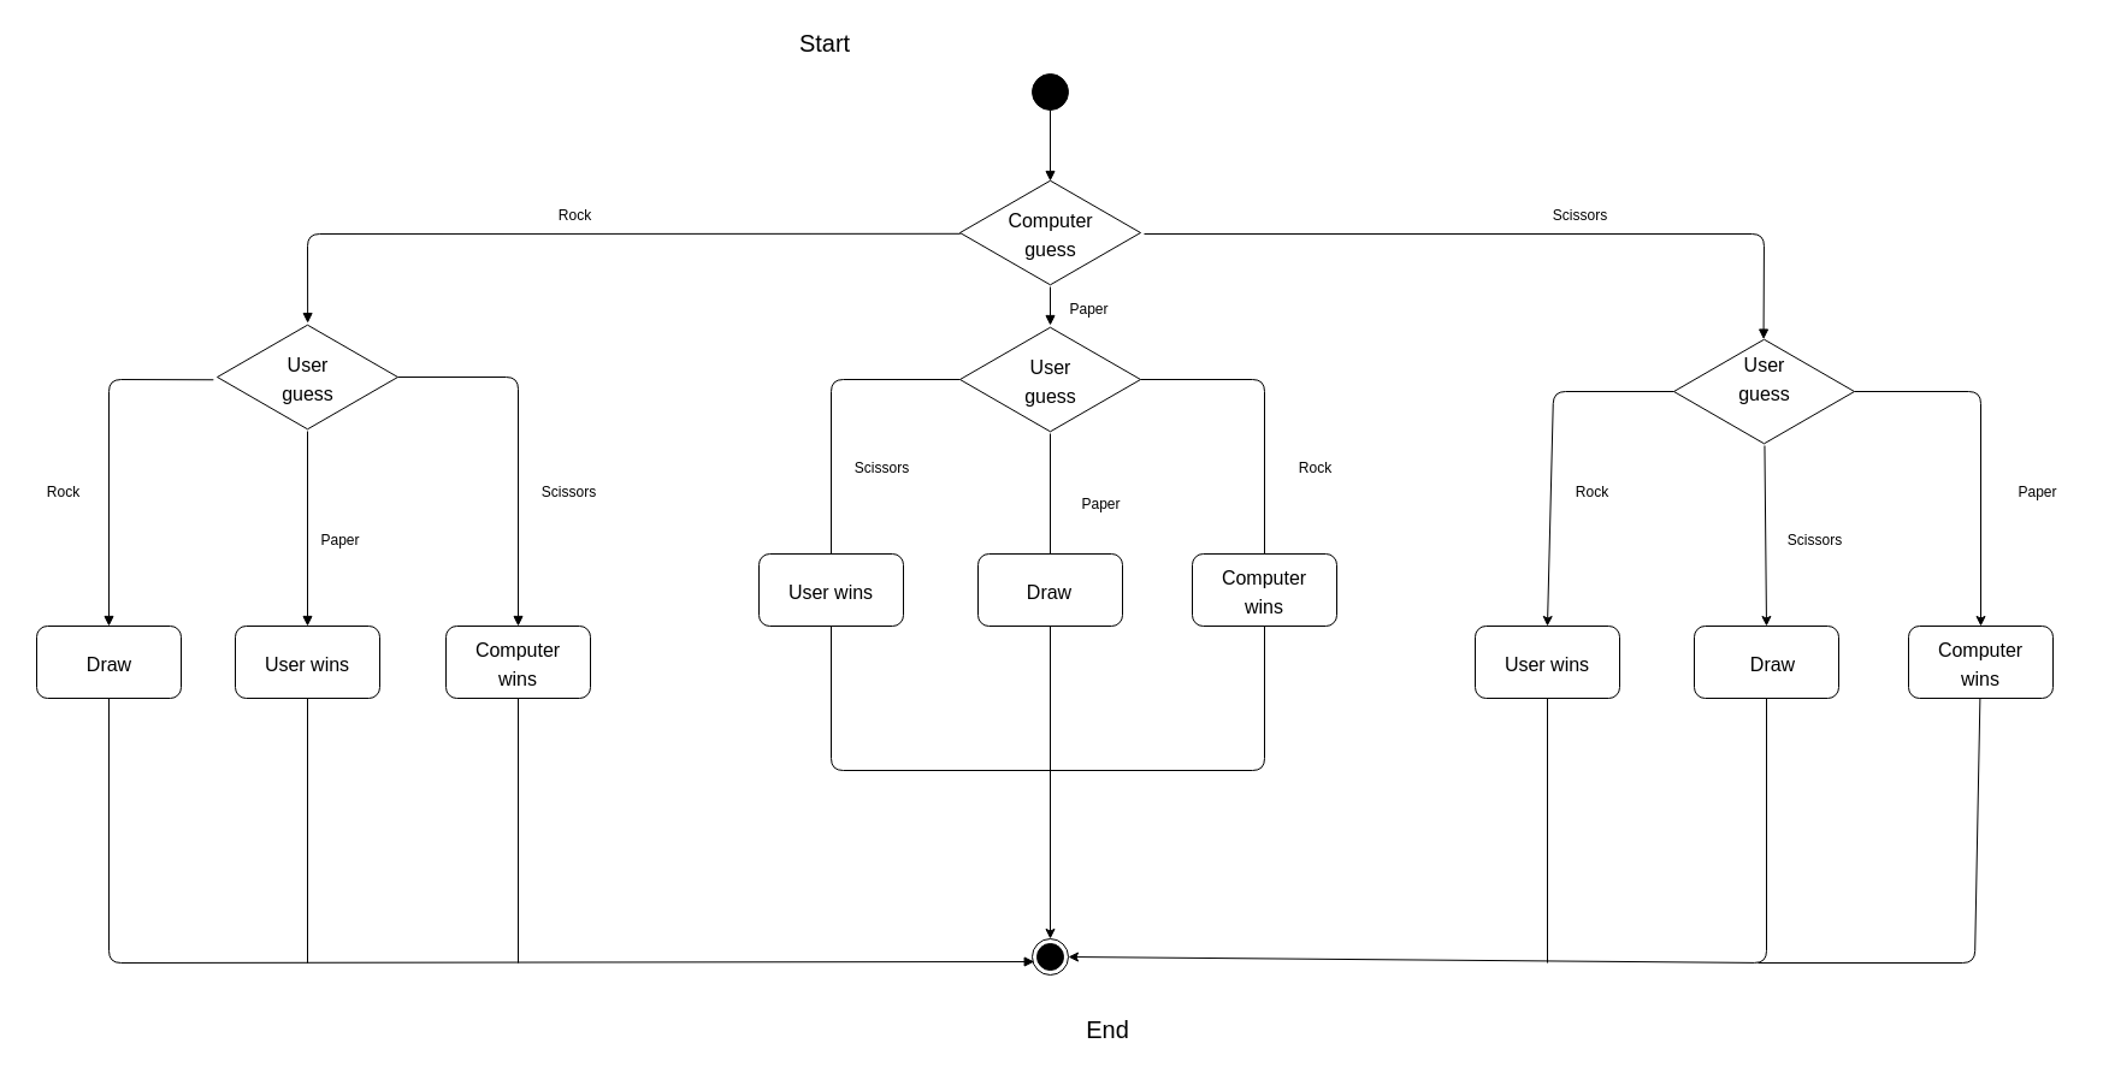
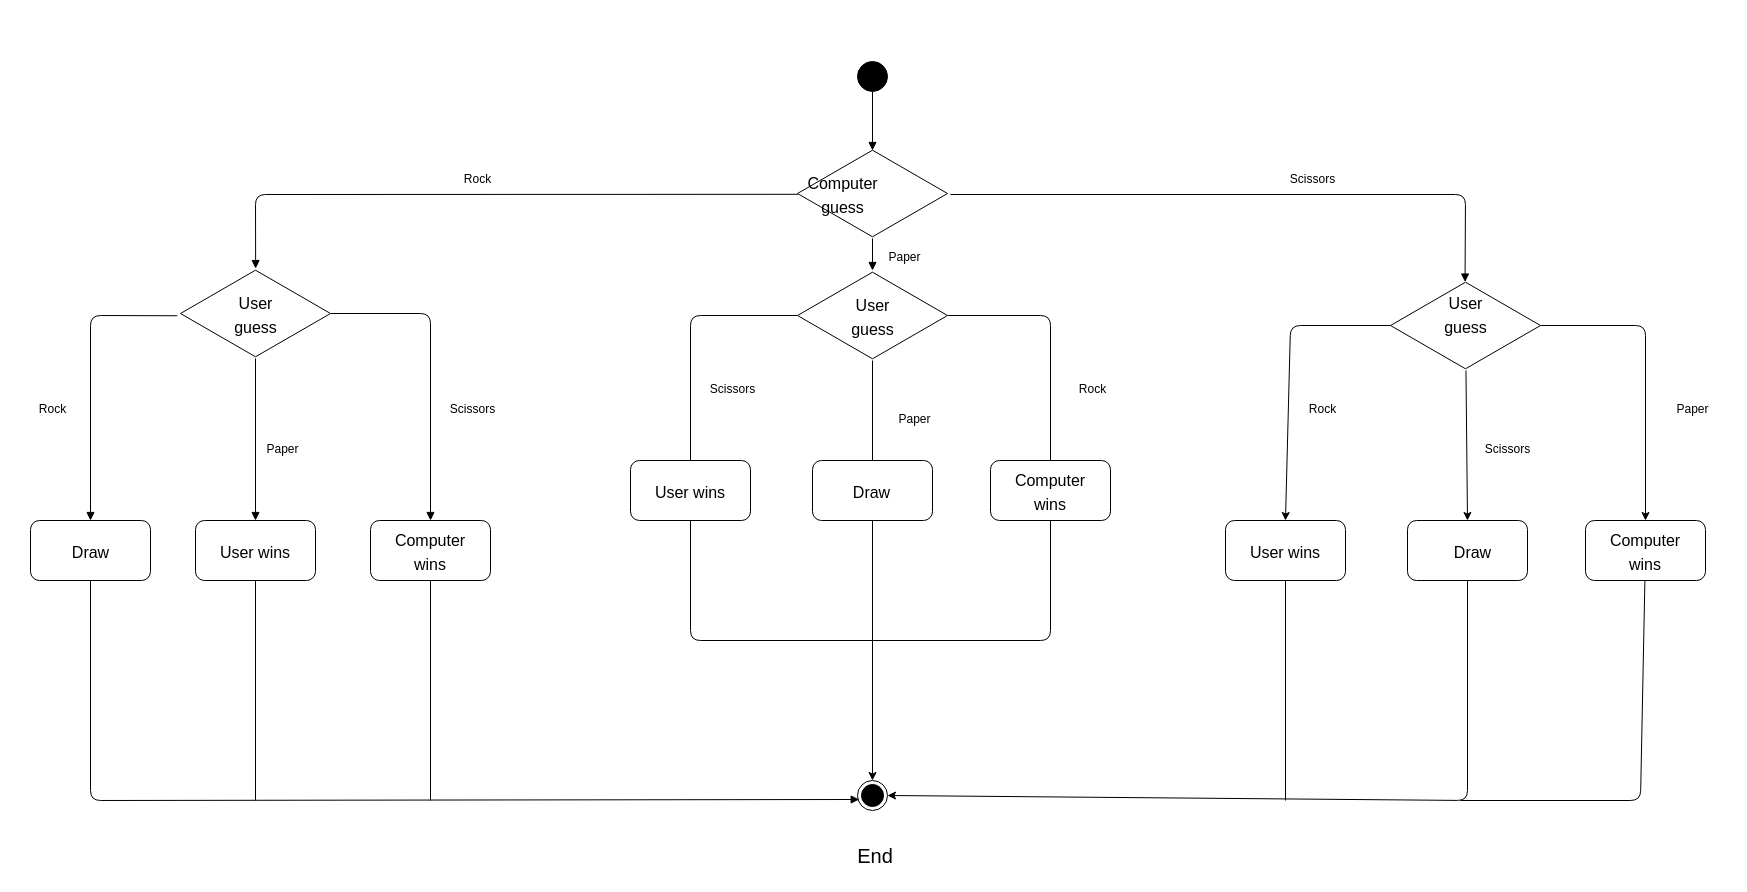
  <mxCell id="0" />
  <mxCell id="1" parent="0" />
  <mxCell id="2" style="edgeStyle=none;html=1;fontSize=12;fontColor=#FFFF99;endArrow=classic;endFill=1;entryX=0.5;entryY=0;entryDx=0;entryDy=0;" edge="1" parent="1" source="5" target="55"><mxGeometry relative="1" as="geometry"><mxPoint x="1467" y="510" as="targetPoint" /></mxGeometry></mxCell>
  <mxCell id="3" style="edgeStyle=none;html=1;entryX=0.5;entryY=0;entryDx=0;entryDy=0;fontSize=12;fontColor=#FFFF99;endArrow=classic;endFill=1;" edge="1" parent="1" source="5" target="59"><mxGeometry relative="1" as="geometry"><Array as="points"><mxPoint x="1645" y="325" /></Array></mxGeometry></mxCell>
  <mxCell id="4" style="edgeStyle=none;html=1;entryX=0.5;entryY=0;entryDx=0;entryDy=0;fontSize=12;fontColor=#FFFF99;endArrow=classic;endFill=1;" edge="1" parent="1" source="5" target="57"><mxGeometry relative="1" as="geometry"><Array as="points"><mxPoint x="1290" y="325" /></Array></mxGeometry></mxCell>
  <mxCell id="5" value="" style="html=1;whiteSpace=wrap;aspect=fixed;shape=isoRectangle;fontSize=20;" vertex="1" parent="1"><mxGeometry x="1390" y="280" width="150" height="90" as="geometry" /></mxCell>
  <mxCell id="6" style="edgeStyle=none;html=1;exitX=0.5;exitY=1;exitDx=0;exitDy=0;fontSize=20;endArrow=block;endFill=1;" edge="1" parent="1" source="7"><mxGeometry relative="1" as="geometry"><mxPoint x="872" y="150" as="targetPoint" /></mxGeometry></mxCell>
  <mxCell id="7" value="" style="ellipse;fillColor=strokeColor;" vertex="1" parent="1"><mxGeometry x="857" y="61" width="30" height="30" as="geometry" /></mxCell>
- <mxCell id="8" value="Start" style="text;html=1;strokeColor=none;fillColor=none;align=center;verticalAlign=middle;whiteSpace=wrap;rounded=0;fontSize=20;" vertex="1" parent="1"><mxGeometry x="655" y="20" width="60" height="30" as="geometry" /></mxCell>
  <mxCell id="9" style="edgeStyle=none;html=1;entryX=0.5;entryY=0;entryDx=0;entryDy=0;entryPerimeter=0;fontSize=16;endArrow=block;endFill=1;" edge="1" parent="1" source="12" target="17"><mxGeometry relative="1" as="geometry" /></mxCell>
  <mxCell id="10" style="edgeStyle=none;html=1;fontSize=12;endArrow=block;endFill=1;exitX=0.002;exitY=0.509;exitDx=0;exitDy=0;exitPerimeter=0;entryX=0.501;entryY=0.001;entryDx=0;entryDy=0;entryPerimeter=0;" edge="1" parent="1" source="12" target="23"><mxGeometry relative="1" as="geometry"><mxPoint x="370" y="260" as="targetPoint" /><Array as="points"><mxPoint x="255" y="194" /></Array></mxGeometry></mxCell>
  <mxCell id="11" style="edgeStyle=none;html=1;entryX=0.497;entryY=0.017;entryDx=0;entryDy=0;entryPerimeter=0;fontSize=12;endArrow=block;endFill=1;" edge="1" parent="1" target="5"><mxGeometry relative="1" as="geometry"><mxPoint x="950" y="194" as="sourcePoint" /><Array as="points"><mxPoint x="1465" y="194" /></Array></mxGeometry></mxCell>
  <mxCell id="12" value="" style="html=1;whiteSpace=wrap;aspect=fixed;shape=isoRectangle;fontSize=20;" vertex="1" parent="1"><mxGeometry x="797" y="148" width="150" height="90" as="geometry" /></mxCell>
- <mxCell id="13" value="&lt;font style=&quot;font-size: 16px;&quot;&gt;Computer guess&lt;/font&gt;" style="text;html=1;strokeColor=none;fillColor=none;align=center;verticalAlign=middle;whiteSpace=wrap;rounded=0;fontSize=20;" vertex="1" parent="1"><mxGeometry x="839.5" y="178" width="65" height="30" as="geometry" /></mxCell>
+ <mxCell id="13" value="&lt;font style=&quot;font-size: 16px;&quot;&gt;Computer guess&lt;/font&gt;" style="text;html=1;strokeColor=none;fillColor=none;align=center;verticalAlign=middle;whiteSpace=wrap;rounded=0;fontSize=20;" vertex="1" parent="1"><mxGeometry x="809.5" y="178" width="65" height="30" as="geometry" /></mxCell>
  <mxCell id="14" style="edgeStyle=none;html=1;entryX=0.5;entryY=0;entryDx=0;entryDy=0;fontSize=12;fontColor=#FFFF99;endArrow=none;endFill=0;" edge="1" parent="1" source="17" target="45"><mxGeometry relative="1" as="geometry"><Array as="points"><mxPoint x="690" y="315" /></Array></mxGeometry></mxCell>
  <mxCell id="15" style="edgeStyle=none;html=1;entryX=0.5;entryY=0;entryDx=0;entryDy=0;fontSize=12;fontColor=#FFFF99;endArrow=none;endFill=0;" edge="1" parent="1" source="17" target="43"><mxGeometry relative="1" as="geometry" /></mxCell>
  <mxCell id="16" style="edgeStyle=none;html=1;entryX=0.5;entryY=0;entryDx=0;entryDy=0;fontSize=12;fontColor=#FFFF99;endArrow=none;endFill=0;" edge="1" parent="1" source="17" target="47"><mxGeometry relative="1" as="geometry"><Array as="points"><mxPoint x="1050" y="315" /></Array></mxGeometry></mxCell>
  <mxCell id="17" value="" style="html=1;whiteSpace=wrap;aspect=fixed;shape=isoRectangle;fontSize=20;" vertex="1" parent="1"><mxGeometry x="797" y="270" width="150" height="90" as="geometry" /></mxCell>
  <mxCell id="18" value="&lt;font style=&quot;font-size: 12px;&quot;&gt;Paper&lt;/font&gt;" style="text;html=1;strokeColor=none;fillColor=none;align=center;verticalAlign=middle;whiteSpace=wrap;rounded=0;fontSize=20;" vertex="1" parent="1"><mxGeometry x="872" y="238" width="65" height="30" as="geometry" /></mxCell>
  <mxCell id="19" value="&lt;font style=&quot;font-size: 16px;&quot;&gt;User guess&lt;/font&gt;" style="text;html=1;strokeColor=none;fillColor=none;align=center;verticalAlign=middle;whiteSpace=wrap;rounded=0;fontSize=20;" vertex="1" parent="1"><mxGeometry x="839.5" y="300" width="65" height="30" as="geometry" /></mxCell>
  <mxCell id="20" style="edgeStyle=none;html=1;entryX=0.5;entryY=0;entryDx=0;entryDy=0;fontSize=12;endArrow=block;endFill=1;exitX=-0.021;exitY=0.525;exitDx=0;exitDy=0;exitPerimeter=0;" edge="1" parent="1" source="23" target="31"><mxGeometry relative="1" as="geometry"><Array as="points"><mxPoint x="90" y="315" /></Array></mxGeometry></mxCell>
  <mxCell id="21" style="edgeStyle=none;html=1;entryX=0.5;entryY=0;entryDx=0;entryDy=0;fontSize=12;endArrow=block;endFill=1;" edge="1" parent="1" source="23" target="29"><mxGeometry relative="1" as="geometry" /></mxCell>
  <mxCell id="22" style="edgeStyle=none;html=1;entryX=0.5;entryY=0;entryDx=0;entryDy=0;fontSize=12;endArrow=block;endFill=1;" edge="1" parent="1" source="23" target="32"><mxGeometry relative="1" as="geometry"><Array as="points"><mxPoint x="430" y="313" /></Array></mxGeometry></mxCell>
  <mxCell id="23" value="" style="html=1;whiteSpace=wrap;aspect=fixed;shape=isoRectangle;fontSize=20;" vertex="1" parent="1"><mxGeometry x="180" y="268" width="150" height="90" as="geometry" /></mxCell>
  <mxCell id="24" value="&lt;font style=&quot;font-size: 16px;&quot;&gt;User guess&lt;/font&gt;" style="text;html=1;strokeColor=none;fillColor=none;align=center;verticalAlign=middle;whiteSpace=wrap;rounded=0;fontSize=20;" vertex="1" parent="1"><mxGeometry x="222.5" y="298" width="65" height="30" as="geometry" /></mxCell>
  <mxCell id="25" value="&lt;font style=&quot;font-size: 16px;&quot;&gt;User guess&lt;/font&gt;" style="text;html=1;strokeColor=none;fillColor=none;align=center;verticalAlign=middle;whiteSpace=wrap;rounded=0;fontSize=20;" vertex="1" parent="1"><mxGeometry x="1432.5" y="298" width="65" height="30" as="geometry" /></mxCell>
  <mxCell id="26" value="&lt;font style=&quot;font-size: 12px;&quot;&gt;Rock&lt;/font&gt;" style="text;html=1;strokeColor=none;fillColor=none;align=center;verticalAlign=middle;whiteSpace=wrap;rounded=0;fontSize=20;" vertex="1" parent="1"><mxGeometry x="445" y="160" width="65" height="30" as="geometry" /></mxCell>
  <mxCell id="27" value="&lt;font style=&quot;font-size: 12px;&quot;&gt;Scissors&lt;/font&gt;" style="text;html=1;strokeColor=none;fillColor=none;align=center;verticalAlign=middle;whiteSpace=wrap;rounded=0;fontSize=20;" vertex="1" parent="1"><mxGeometry x="1280" y="160" width="65" height="30" as="geometry" /></mxCell>
  <mxCell id="28" style="edgeStyle=none;html=1;exitX=0.5;exitY=1;exitDx=0;exitDy=0;fontSize=12;endArrow=none;endFill=0;" edge="1" parent="1" source="29"><mxGeometry relative="1" as="geometry"><mxPoint x="255" y="800" as="targetPoint" /></mxGeometry></mxCell>
  <mxCell id="29" value="" style="rounded=1;whiteSpace=wrap;html=1;fontSize=12;gradientColor=none;" vertex="1" parent="1"><mxGeometry x="195" y="520" width="120" height="60" as="geometry" /></mxCell>
  <mxCell id="30" style="edgeStyle=none;html=1;entryX=0.057;entryY=0.633;entryDx=0;entryDy=0;entryPerimeter=0;fontSize=12;endArrow=block;endFill=1;exitX=0.5;exitY=1;exitDx=0;exitDy=0;" edge="1" parent="1" source="31" target="40"><mxGeometry relative="1" as="geometry"><Array as="points"><mxPoint x="90" y="800" /></Array></mxGeometry></mxCell>
  <mxCell id="31" value="" style="rounded=1;whiteSpace=wrap;html=1;fontSize=12;gradientColor=none;" vertex="1" parent="1"><mxGeometry x="30" y="520" width="120" height="60" as="geometry" /></mxCell>
  <mxCell id="32" value="" style="rounded=1;whiteSpace=wrap;html=1;fontSize=12;gradientColor=none;" vertex="1" parent="1"><mxGeometry x="370" y="520" width="120" height="60" as="geometry" /></mxCell>
  <mxCell id="33" value="&lt;span style=&quot;font-size: 16px;&quot;&gt;Draw&lt;/span&gt;" style="text;html=1;strokeColor=none;fillColor=none;align=center;verticalAlign=middle;whiteSpace=wrap;rounded=0;fontSize=20;" vertex="1" parent="1"><mxGeometry x="57.5" y="535" width="65" height="30" as="geometry" /></mxCell>
  <mxCell id="34" value="&lt;span style=&quot;font-size: 16px;&quot;&gt;User wins&lt;/span&gt;" style="text;html=1;strokeColor=none;fillColor=none;align=center;verticalAlign=middle;whiteSpace=wrap;rounded=0;fontSize=20;" vertex="1" parent="1"><mxGeometry x="211.25" y="535" width="87.5" height="30" as="geometry" /></mxCell>
  <mxCell id="35" style="edgeStyle=none;html=1;fontSize=12;endArrow=none;endFill=0;exitX=0.5;exitY=1;exitDx=0;exitDy=0;" edge="1" parent="1" source="32"><mxGeometry relative="1" as="geometry"><mxPoint x="430" y="800" as="targetPoint" /><mxPoint x="430" y="590" as="sourcePoint" /></mxGeometry></mxCell>
  <mxCell id="36" value="&lt;span style=&quot;font-size: 16px;&quot;&gt;Computer wins&lt;/span&gt;" style="text;html=1;strokeColor=none;fillColor=none;align=center;verticalAlign=middle;whiteSpace=wrap;rounded=0;fontSize=20;" vertex="1" parent="1"><mxGeometry x="386.25" y="535" width="87.5" height="30" as="geometry" /></mxCell>
  <mxCell id="37" value="&lt;font style=&quot;font-size: 12px;&quot;&gt;Rock&lt;/font&gt;" style="text;html=1;strokeColor=none;fillColor=none;align=center;verticalAlign=middle;whiteSpace=wrap;rounded=0;fontSize=20;" vertex="1" parent="1"><mxGeometry x="20" y="390" width="65" height="30" as="geometry" /></mxCell>
  <mxCell id="38" value="&lt;font style=&quot;font-size: 12px;&quot;&gt;Paper&lt;/font&gt;" style="text;html=1;strokeColor=none;fillColor=none;align=center;verticalAlign=middle;whiteSpace=wrap;rounded=0;fontSize=20;" vertex="1" parent="1"><mxGeometry x="250" y="430" width="65" height="30" as="geometry" /></mxCell>
  <mxCell id="39" value="&lt;font style=&quot;font-size: 12px;&quot;&gt;Scissors&lt;/font&gt;" style="text;html=1;strokeColor=none;fillColor=none;align=center;verticalAlign=middle;whiteSpace=wrap;rounded=0;fontSize=20;" vertex="1" parent="1"><mxGeometry x="440" y="390" width="65" height="30" as="geometry" /></mxCell>
  <mxCell id="40" value="" style="ellipse;html=1;shape=endState;fillColor=strokeColor;fontSize=12;" vertex="1" parent="1"><mxGeometry x="857" y="780" width="30" height="30" as="geometry" /></mxCell>
- <mxCell id="41" value="End" style="text;html=1;strokeColor=none;fillColor=none;align=center;verticalAlign=middle;whiteSpace=wrap;rounded=0;fontSize=20;" vertex="1" parent="1"><mxGeometry x="889.5" y="840" width="60" height="30" as="geometry" /></mxCell>
+ <mxCell id="41" value="End" style="text;html=1;strokeColor=none;fillColor=none;align=center;verticalAlign=middle;whiteSpace=wrap;rounded=0;fontSize=20;" vertex="1" parent="1"><mxGeometry x="844.5" y="840" width="60" height="30" as="geometry" /></mxCell>
  <mxCell id="42" style="edgeStyle=none;html=1;entryX=0.5;entryY=0;entryDx=0;entryDy=0;fontSize=12;fontColor=#FFFF99;endArrow=classic;endFill=1;" edge="1" parent="1" source="43" target="40"><mxGeometry relative="1" as="geometry" /></mxCell>
  <mxCell id="43" value="" style="rounded=1;whiteSpace=wrap;html=1;fontSize=12;gradientColor=none;" vertex="1" parent="1"><mxGeometry x="812" y="460" width="120" height="60" as="geometry" /></mxCell>
  <mxCell id="44" style="edgeStyle=none;html=1;fontSize=12;fontColor=#FFFF99;endArrow=none;endFill=0;" edge="1" parent="1" source="45"><mxGeometry relative="1" as="geometry"><mxPoint x="880" y="640" as="targetPoint" /><Array as="points"><mxPoint x="690" y="640" /></Array></mxGeometry></mxCell>
  <mxCell id="45" value="" style="rounded=1;whiteSpace=wrap;html=1;fontSize=12;gradientColor=none;" vertex="1" parent="1"><mxGeometry x="630" y="460" width="120" height="60" as="geometry" /></mxCell>
  <mxCell id="46" style="edgeStyle=none;html=1;fontSize=12;fontColor=#FFFF99;endArrow=none;endFill=0;" edge="1" parent="1" source="47"><mxGeometry relative="1" as="geometry"><mxPoint x="870" y="640" as="targetPoint" /><Array as="points"><mxPoint x="1050" y="640" /></Array></mxGeometry></mxCell>
  <mxCell id="47" value="" style="rounded=1;whiteSpace=wrap;html=1;fontSize=12;gradientColor=none;" vertex="1" parent="1"><mxGeometry x="990" y="460" width="120" height="60" as="geometry" /></mxCell>
  <mxCell id="48" value="&lt;span style=&quot;font-size: 16px;&quot;&gt;User wins&lt;/span&gt;" style="text;html=1;strokeColor=none;fillColor=none;align=center;verticalAlign=middle;whiteSpace=wrap;rounded=0;fontSize=20;" vertex="1" parent="1"><mxGeometry x="646.25" y="475" width="87.5" height="30" as="geometry" /></mxCell>
  <mxCell id="49" value="&lt;span style=&quot;font-size: 16px;&quot;&gt;Draw&lt;/span&gt;" style="text;html=1;strokeColor=none;fillColor=none;align=center;verticalAlign=middle;whiteSpace=wrap;rounded=0;fontSize=20;" vertex="1" parent="1"><mxGeometry x="839" y="475" width="65" height="30" as="geometry" /></mxCell>
  <mxCell id="50" value="&lt;span style=&quot;font-size: 16px;&quot;&gt;Computer wins&lt;/span&gt;" style="text;html=1;strokeColor=none;fillColor=none;align=center;verticalAlign=middle;whiteSpace=wrap;rounded=0;fontSize=20;" vertex="1" parent="1"><mxGeometry x="1006.25" y="475" width="87.5" height="30" as="geometry" /></mxCell>
  <mxCell id="51" value="&lt;font style=&quot;font-size: 12px;&quot;&gt;Scissors&lt;/font&gt;" style="text;html=1;strokeColor=none;fillColor=none;align=center;verticalAlign=middle;whiteSpace=wrap;rounded=0;fontSize=20;" vertex="1" parent="1"><mxGeometry x="700" y="370" width="65" height="30" as="geometry" /></mxCell>
  <mxCell id="52" value="&lt;font style=&quot;font-size: 12px;&quot;&gt;Paper&lt;/font&gt;" style="text;html=1;strokeColor=none;fillColor=none;align=center;verticalAlign=middle;whiteSpace=wrap;rounded=0;fontSize=20;" vertex="1" parent="1"><mxGeometry x="882" y="400" width="65" height="30" as="geometry" /></mxCell>
  <mxCell id="53" value="&lt;font style=&quot;font-size: 12px;&quot;&gt;Rock&lt;/font&gt;" style="text;html=1;strokeColor=none;fillColor=none;align=center;verticalAlign=middle;whiteSpace=wrap;rounded=0;fontSize=20;" vertex="1" parent="1"><mxGeometry x="1060" y="370" width="65" height="30" as="geometry" /></mxCell>
  <mxCell id="54" style="edgeStyle=none;html=1;entryX=1;entryY=0.5;entryDx=0;entryDy=0;fontSize=12;fontColor=#FFFF99;endArrow=classic;endFill=1;exitX=0.5;exitY=1;exitDx=0;exitDy=0;" edge="1" parent="1" source="55" target="40"><mxGeometry relative="1" as="geometry"><Array as="points"><mxPoint x="1467" y="800" /></Array></mxGeometry></mxCell>
  <mxCell id="55" value="" style="rounded=1;whiteSpace=wrap;html=1;fontSize=12;gradientColor=none;" vertex="1" parent="1"><mxGeometry x="1407" y="520" width="120" height="60" as="geometry" /></mxCell>
  <mxCell id="56" style="edgeStyle=none;html=1;fontSize=12;fontColor=#FFFF99;endArrow=none;endFill=0;" edge="1" parent="1" source="57"><mxGeometry relative="1" as="geometry"><mxPoint x="1285" y="800" as="targetPoint" /></mxGeometry></mxCell>
  <mxCell id="57" value="" style="rounded=1;whiteSpace=wrap;html=1;fontSize=12;gradientColor=none;" vertex="1" parent="1"><mxGeometry x="1225" y="520" width="120" height="60" as="geometry" /></mxCell>
  <mxCell id="58" style="edgeStyle=none;html=1;fontSize=12;fontColor=#FFFF99;endArrow=none;endFill=0;" edge="1" parent="1" source="59"><mxGeometry relative="1" as="geometry"><mxPoint x="1460" y="800" as="targetPoint" /><Array as="points"><mxPoint x="1640" y="800" /></Array></mxGeometry></mxCell>
  <mxCell id="59" value="" style="rounded=1;whiteSpace=wrap;html=1;fontSize=12;gradientColor=none;" vertex="1" parent="1"><mxGeometry x="1585" y="520" width="120" height="60" as="geometry" /></mxCell>
  <mxCell id="60" value="&lt;span style=&quot;font-size: 16px;&quot;&gt;User wins&lt;/span&gt;" style="text;html=1;strokeColor=none;fillColor=none;align=center;verticalAlign=middle;whiteSpace=wrap;rounded=0;fontSize=20;" vertex="1" parent="1"><mxGeometry x="1241.25" y="535" width="87.5" height="30" as="geometry" /></mxCell>
  <mxCell id="61" value="&lt;span style=&quot;font-size: 16px;&quot;&gt;Draw&lt;/span&gt;" style="text;html=1;strokeColor=none;fillColor=none;align=center;verticalAlign=middle;whiteSpace=wrap;rounded=0;fontSize=20;" vertex="1" parent="1"><mxGeometry x="1440" y="535" width="65" height="30" as="geometry" /></mxCell>
  <mxCell id="62" value="&lt;span style=&quot;font-size: 16px;&quot;&gt;Computer wins&lt;/span&gt;" style="text;html=1;strokeColor=none;fillColor=none;align=center;verticalAlign=middle;whiteSpace=wrap;rounded=0;fontSize=20;" vertex="1" parent="1"><mxGeometry x="1601.25" y="535" width="87.5" height="30" as="geometry" /></mxCell>
  <mxCell id="63" value="&lt;font style=&quot;font-size: 12px;&quot;&gt;Rock&lt;/font&gt;" style="text;html=1;strokeColor=none;fillColor=none;align=center;verticalAlign=middle;whiteSpace=wrap;rounded=0;fontSize=20;" vertex="1" parent="1"><mxGeometry x="1290" y="390" width="65" height="30" as="geometry" /></mxCell>
  <mxCell id="64" value="&lt;font style=&quot;font-size: 12px;&quot;&gt;Scissors&lt;/font&gt;" style="text;html=1;strokeColor=none;fillColor=none;align=center;verticalAlign=middle;whiteSpace=wrap;rounded=0;fontSize=20;" vertex="1" parent="1"><mxGeometry x="1475" y="430" width="65" height="30" as="geometry" /></mxCell>
  <mxCell id="65" value="&lt;font style=&quot;font-size: 12px;&quot;&gt;Paper&lt;/font&gt;" style="text;html=1;strokeColor=none;fillColor=none;align=center;verticalAlign=middle;whiteSpace=wrap;rounded=0;fontSize=20;" vertex="1" parent="1"><mxGeometry x="1660" y="390" width="65" height="30" as="geometry" /></mxCell>
